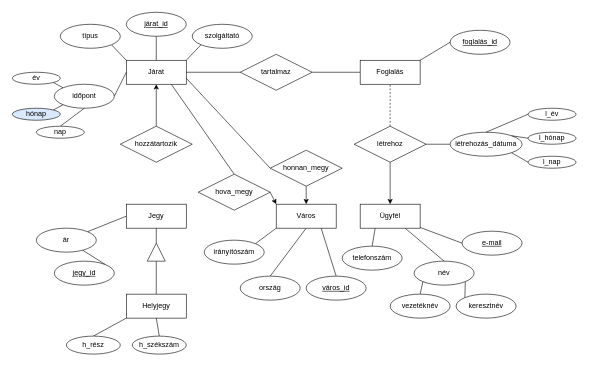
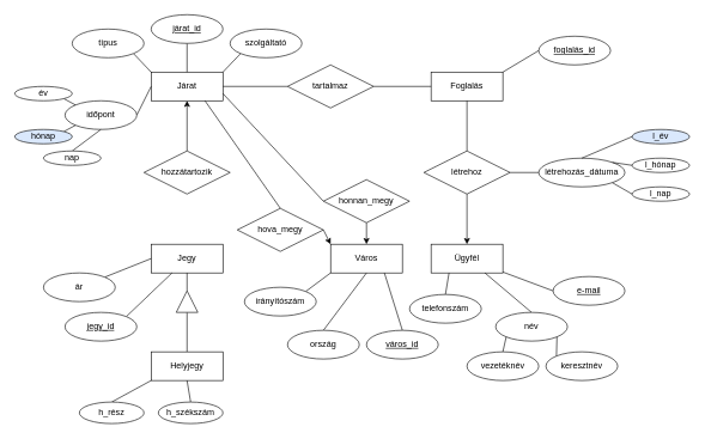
  <mxCell id="0" />
  <mxCell id="1" parent="0" />
  <mxCell id="2" value="Foglalás" style="whiteSpace=wrap;html=1;align=center;" parent="1" vertex="1"><mxGeometry x="600" y="100" width="100" height="40" as="geometry" /></mxCell>
  <mxCell id="3" value="Ügyfél" style="whiteSpace=wrap;html=1;align=center;" parent="1" vertex="1"><mxGeometry x="600" y="340" width="100" height="40" as="geometry" /></mxCell>
  <mxCell id="4" style="rounded=0;orthogonalLoop=1;jettySize=auto;html=1;exitX=0;exitY=0.5;exitDx=0;exitDy=0;exitPerimeter=0;endArrow=none;endFill=0;" parent="1" source="5" target="3" edge="1"><mxGeometry relative="1" as="geometry" /></mxCell>
  <mxCell id="5" value="e-mail" style="ellipse;whiteSpace=wrap;html=1;align=center;fontStyle=4;points=[[0,0.5,0,0,0],[0.15,0.15,0,0,0],[0.15,0.85,0,0,0],[0.5,0,0,0,0],[0.5,1,0,0,0],[0.85,0.15,0,0,0],[0.85,0.85,0,0,0],[1,0.5,0,0,0]];" parent="1" vertex="1"><mxGeometry x="770" y="385" width="100" height="40" as="geometry" /></mxCell>
  <mxCell id="6" style="edgeStyle=none;rounded=0;orthogonalLoop=1;jettySize=auto;html=1;exitX=0;exitY=0.5;exitDx=0;exitDy=0;entryX=1;entryY=0;entryDx=0;entryDy=0;endArrow=none;endFill=0;" parent="1" source="7" target="2" edge="1"><mxGeometry relative="1" as="geometry" /></mxCell>
  <mxCell id="7" value="foglalás_id" style="ellipse;whiteSpace=wrap;html=1;align=center;fontStyle=4;" parent="1" vertex="1"><mxGeometry x="750" y="50" width="100" height="40" as="geometry" /></mxCell>
  <mxCell id="8" value="Jegy" style="whiteSpace=wrap;html=1;align=center;" parent="1" vertex="1"><mxGeometry x="210" y="340" width="100" height="40" as="geometry" /></mxCell>
- <mxCell id="9" style="rounded=0;orthogonalLoop=1;jettySize=auto;html=1;exitX=1;exitY=0;exitDx=0;exitDy=0;endArrow=none;endFill=0;" parent="1" source="10" target="46" edge="1"><mxGeometry relative="1" as="geometry" /></mxCell>
+ <mxCell id="9" style="rounded=0;orthogonalLoop=1;jettySize=auto;html=1;exitX=1;exitY=0;exitDx=0;exitDy=0;endArrow=none;endFill=0;" parent="1" source="10" target="8" edge="1"><mxGeometry relative="1" as="geometry" /></mxCell>
  <mxCell id="10" value="jegy_id" style="ellipse;whiteSpace=wrap;html=1;align=center;fontStyle=4;" parent="1" vertex="1"><mxGeometry x="90" y="435" width="100" height="40" as="geometry" /></mxCell>
  <mxCell id="11" style="edgeStyle=none;rounded=0;orthogonalLoop=1;jettySize=auto;html=1;exitX=0.5;exitY=0;exitDx=0;exitDy=0;entryX=0;entryY=0.5;entryDx=0;entryDy=0;endArrow=none;endFill=0;" parent="1" source="12" target="14" edge="1"><mxGeometry relative="1" as="geometry" /></mxCell>
  <mxCell id="12" value="Helyjegy" style="whiteSpace=wrap;html=1;align=center;" parent="1" vertex="1"><mxGeometry x="210" y="490" width="100" height="40" as="geometry" /></mxCell>
  <mxCell id="13" style="edgeStyle=none;rounded=0;orthogonalLoop=1;jettySize=auto;html=1;exitX=1;exitY=0.5;exitDx=0;exitDy=0;entryX=0.5;entryY=1;entryDx=0;entryDy=0;endArrow=none;endFill=0;" parent="1" source="14" target="8" edge="1"><mxGeometry relative="1" as="geometry" /></mxCell>
  <mxCell id="14" value="" style="triangle;whiteSpace=wrap;html=1;rotation=-90;" parent="1" vertex="1"><mxGeometry x="245" y="405" width="30" height="30" as="geometry" /></mxCell>
  <mxCell id="15" style="edgeStyle=none;rounded=0;orthogonalLoop=1;jettySize=auto;html=1;exitX=0.5;exitY=1;exitDx=0;exitDy=0;entryX=0.5;entryY=0;entryDx=0;entryDy=0;endArrow=classic;endFill=1;" parent="1" source="17" target="3" edge="1"><mxGeometry relative="1" as="geometry" /></mxCell>
- <mxCell id="16" style="edgeStyle=none;rounded=0;orthogonalLoop=1;jettySize=auto;html=1;exitX=0.5;exitY=0;exitDx=0;exitDy=0;entryX=0.5;entryY=1;entryDx=0;entryDy=0;endArrow=none;endFill=0;dashed=1;" parent="1" source="17" target="2" edge="1"><mxGeometry relative="1" as="geometry" /></mxCell>
+ <mxCell id="16" style="edgeStyle=none;rounded=0;orthogonalLoop=1;jettySize=auto;html=1;exitX=0.5;exitY=0;exitDx=0;exitDy=0;entryX=0.5;entryY=1;entryDx=0;entryDy=0;endArrow=none;endFill=0;" parent="1" source="17" target="2" edge="1"><mxGeometry relative="1" as="geometry" /></mxCell>
  <mxCell id="17" value="létrehoz" style="shape=rhombus;perimeter=rhombusPerimeter;whiteSpace=wrap;html=1;align=center;" parent="1" vertex="1"><mxGeometry x="590" y="210" width="120" height="60" as="geometry" /></mxCell>
  <mxCell id="18" value="Járat" style="whiteSpace=wrap;html=1;align=center;" parent="1" vertex="1"><mxGeometry x="210" y="100" width="100" height="40" as="geometry" /></mxCell>
  <mxCell id="19" style="edgeStyle=none;rounded=0;orthogonalLoop=1;jettySize=auto;html=1;exitX=0.5;exitY=0;exitDx=0;exitDy=0;entryX=0.5;entryY=1;entryDx=0;entryDy=0;endArrow=classic;endFill=1;" parent="1" source="20" target="18" edge="1"><mxGeometry relative="1" as="geometry" /></mxCell>
  <mxCell id="20" value="hozzátartozik" style="shape=rhombus;perimeter=rhombusPerimeter;whiteSpace=wrap;html=1;align=center;" parent="1" vertex="1"><mxGeometry x="200" y="210" width="120" height="60" as="geometry" /></mxCell>
  <mxCell id="21" style="edgeStyle=none;rounded=0;orthogonalLoop=1;jettySize=auto;html=1;exitX=1;exitY=0.5;exitDx=0;exitDy=0;entryX=0;entryY=0.5;entryDx=0;entryDy=0;endArrow=none;endFill=0;" parent="1" source="23" target="2" edge="1"><mxGeometry relative="1" as="geometry" /></mxCell>
  <mxCell id="22" style="edgeStyle=none;rounded=0;orthogonalLoop=1;jettySize=auto;html=1;exitX=0;exitY=0.5;exitDx=0;exitDy=0;entryX=1;entryY=0.5;entryDx=0;entryDy=0;endArrow=none;endFill=0;" parent="1" source="23" target="18" edge="1"><mxGeometry relative="1" as="geometry" /></mxCell>
  <mxCell id="23" value="tartalmaz" style="shape=rhombus;perimeter=rhombusPerimeter;whiteSpace=wrap;html=1;align=center;rotation=0;" parent="1" vertex="1"><mxGeometry x="400" y="90" width="120" height="60" as="geometry" /></mxCell>
  <mxCell id="24" style="edgeStyle=none;rounded=0;orthogonalLoop=1;jettySize=auto;html=1;exitX=0;exitY=0.5;exitDx=0;exitDy=0;endArrow=none;endFill=0;" parent="1" source="25" target="17" edge="1"><mxGeometry relative="1" as="geometry" /></mxCell>
  <mxCell id="25" value="létrehozás_dátuma" style="ellipse;whiteSpace=wrap;html=1;align=center;" parent="1" vertex="1"><mxGeometry x="750" y="220" width="120" height="40" as="geometry" /></mxCell>
  <mxCell id="26" style="edgeStyle=none;rounded=0;orthogonalLoop=1;jettySize=auto;html=1;exitX=0.5;exitY=0;exitDx=0;exitDy=0;entryX=0;entryY=1;entryDx=0;entryDy=0;endArrow=none;endFill=0;" parent="1" source="27" target="12" edge="1"><mxGeometry relative="1" as="geometry" /></mxCell>
  <mxCell id="27" value="h_rész" style="ellipse;whiteSpace=wrap;html=1;align=center;" parent="1" vertex="1"><mxGeometry x="110" y="560" width="90" height="30" as="geometry" /></mxCell>
  <mxCell id="28" style="edgeStyle=none;rounded=0;orthogonalLoop=1;jettySize=auto;html=1;exitX=0.5;exitY=0;exitDx=0;exitDy=0;entryX=0.5;entryY=1;entryDx=0;entryDy=0;endArrow=none;endFill=0;" parent="1" source="29" target="12" edge="1"><mxGeometry relative="1" as="geometry" /></mxCell>
  <mxCell id="29" value="h_székszám" style="ellipse;whiteSpace=wrap;html=1;align=center;" parent="1" vertex="1"><mxGeometry x="220" y="560" width="90" height="30" as="geometry" /></mxCell>
  <mxCell id="30" value="Város" style="whiteSpace=wrap;html=1;align=center;" vertex="1" parent="1"><mxGeometry x="460" y="340" width="100" height="40" as="geometry" /></mxCell>
  <mxCell id="31" style="rounded=0;orthogonalLoop=1;jettySize=auto;html=1;exitX=0.5;exitY=1;exitDx=0;exitDy=0;entryX=0.5;entryY=0;entryDx=0;entryDy=0;endArrow=classic;endFill=1;" edge="1" parent="1" source="33" target="30"><mxGeometry relative="1" as="geometry" /></mxCell>
  <mxCell id="32" style="edgeStyle=none;rounded=0;orthogonalLoop=1;jettySize=auto;html=1;exitX=0;exitY=0.5;exitDx=0;exitDy=0;entryX=1;entryY=0.75;entryDx=0;entryDy=0;endArrow=none;endFill=0;" edge="1" parent="1" source="33" target="18"><mxGeometry relative="1" as="geometry" /></mxCell>
  <mxCell id="33" value="honnan_megy" style="shape=rhombus;perimeter=rhombusPerimeter;whiteSpace=wrap;html=1;align=center;" vertex="1" parent="1"><mxGeometry x="450" y="250" width="120" height="60" as="geometry" /></mxCell>
  <mxCell id="34" style="rounded=0;orthogonalLoop=1;jettySize=auto;html=1;exitX=1;exitY=0.5;exitDx=0;exitDy=0;entryX=0;entryY=0;entryDx=0;entryDy=0;endArrow=classic;endFill=1;" edge="1" parent="1" source="36" target="30"><mxGeometry relative="1" as="geometry" /></mxCell>
  <mxCell id="35" style="edgeStyle=none;rounded=0;orthogonalLoop=1;jettySize=auto;html=1;exitX=0.5;exitY=0;exitDx=0;exitDy=0;entryX=0.75;entryY=1;entryDx=0;entryDy=0;endArrow=none;endFill=0;" edge="1" parent="1" source="36" target="18"><mxGeometry relative="1" as="geometry" /></mxCell>
  <mxCell id="36" value="hova_megy" style="shape=rhombus;perimeter=rhombusPerimeter;whiteSpace=wrap;html=1;align=center;" vertex="1" parent="1"><mxGeometry x="330" y="290" width="120" height="60" as="geometry" /></mxCell>
  <mxCell id="37" style="edgeStyle=none;rounded=0;orthogonalLoop=1;jettySize=auto;html=1;exitX=0.5;exitY=0;exitDx=0;exitDy=0;entryX=0.75;entryY=1;entryDx=0;entryDy=0;endArrow=none;endFill=0;" edge="1" parent="1" source="38" target="30"><mxGeometry relative="1" as="geometry" /></mxCell>
  <mxCell id="38" value="város_id" style="ellipse;whiteSpace=wrap;html=1;align=center;fontStyle=4;" vertex="1" parent="1"><mxGeometry x="510" y="460" width="100" height="40" as="geometry" /></mxCell>
  <mxCell id="39" style="edgeStyle=none;rounded=0;orthogonalLoop=1;jettySize=auto;html=1;exitX=0.5;exitY=1;exitDx=0;exitDy=0;entryX=0.5;entryY=0;entryDx=0;entryDy=0;endArrow=none;endFill=0;" edge="1" parent="1" source="40" target="18"><mxGeometry relative="1" as="geometry" /></mxCell>
  <mxCell id="40" value="járat_id" style="ellipse;whiteSpace=wrap;html=1;align=center;fontStyle=4;" vertex="1" parent="1"><mxGeometry x="210" y="20" width="100" height="40" as="geometry" /></mxCell>
  <mxCell id="41" style="edgeStyle=none;rounded=0;orthogonalLoop=1;jettySize=auto;html=1;exitX=1;exitY=1;exitDx=0;exitDy=0;entryX=0;entryY=0;entryDx=0;entryDy=0;endArrow=none;endFill=0;" edge="1" parent="1" source="42" target="18"><mxGeometry relative="1" as="geometry" /></mxCell>
  <mxCell id="42" value="típus" style="ellipse;whiteSpace=wrap;html=1;align=center;" vertex="1" parent="1"><mxGeometry x="100" y="40" width="100" height="40" as="geometry" /></mxCell>
  <mxCell id="43" style="edgeStyle=none;rounded=0;orthogonalLoop=1;jettySize=auto;html=1;exitX=1;exitY=0.5;exitDx=0;exitDy=0;entryX=0;entryY=0.5;entryDx=0;entryDy=0;endArrow=none;endFill=0;" edge="1" parent="1" source="44" target="18"><mxGeometry relative="1" as="geometry" /></mxCell>
  <mxCell id="44" value="időpont" style="ellipse;whiteSpace=wrap;html=1;align=center;" vertex="1" parent="1"><mxGeometry x="90" y="140" width="100" height="40" as="geometry" /></mxCell>
  <mxCell id="45" style="edgeStyle=none;rounded=0;orthogonalLoop=1;jettySize=auto;html=1;exitX=1;exitY=0;exitDx=0;exitDy=0;entryX=0;entryY=0.5;entryDx=0;entryDy=0;endArrow=none;endFill=0;" edge="1" parent="1" source="46" target="8"><mxGeometry relative="1" as="geometry" /></mxCell>
  <mxCell id="46" value="ár" style="ellipse;whiteSpace=wrap;html=1;align=center;" vertex="1" parent="1"><mxGeometry x="60" y="380" width="100" height="40" as="geometry" /></mxCell>
  <mxCell id="47" style="edgeStyle=none;rounded=0;orthogonalLoop=1;jettySize=auto;html=1;exitX=0.5;exitY=0;exitDx=0;exitDy=0;entryX=0.5;entryY=1;entryDx=0;entryDy=0;endArrow=none;endFill=0;" edge="1" parent="1" source="48" target="30"><mxGeometry relative="1" as="geometry" /></mxCell>
  <mxCell id="48" value="ország" style="ellipse;whiteSpace=wrap;html=1;align=center;" vertex="1" parent="1"><mxGeometry x="400" y="460" width="100" height="40" as="geometry" /></mxCell>
  <mxCell id="49" style="edgeStyle=none;rounded=0;orthogonalLoop=1;jettySize=auto;html=1;exitX=1;exitY=0;exitDx=0;exitDy=0;entryX=0;entryY=1;entryDx=0;entryDy=0;endArrow=none;endFill=0;" edge="1" parent="1" source="50" target="30"><mxGeometry relative="1" as="geometry" /></mxCell>
  <mxCell id="50" value="irányítószám" style="ellipse;whiteSpace=wrap;html=1;align=center;" vertex="1" parent="1"><mxGeometry x="340" y="400" width="100" height="40" as="geometry" /></mxCell>
  <mxCell id="51" style="edgeStyle=none;rounded=0;orthogonalLoop=1;jettySize=auto;html=1;exitX=0.5;exitY=0;exitDx=0;exitDy=0;entryX=0.75;entryY=1;entryDx=0;entryDy=0;endArrow=none;endFill=0;" edge="1" parent="1" source="52" target="3"><mxGeometry relative="1" as="geometry" /></mxCell>
  <mxCell id="52" value="név" style="ellipse;whiteSpace=wrap;html=1;align=center;" vertex="1" parent="1"><mxGeometry x="690" y="435" width="100" height="40" as="geometry" /></mxCell>
  <mxCell id="53" style="edgeStyle=none;rounded=0;orthogonalLoop=1;jettySize=auto;html=1;exitX=0.5;exitY=0;exitDx=0;exitDy=0;entryX=0;entryY=1;entryDx=0;entryDy=0;endArrow=none;endFill=0;" edge="1" parent="1" source="54" target="52"><mxGeometry relative="1" as="geometry" /></mxCell>
  <mxCell id="54" value="vezetéknév" style="ellipse;whiteSpace=wrap;html=1;align=center;" vertex="1" parent="1"><mxGeometry x="650" y="490" width="100" height="40" as="geometry" /></mxCell>
  <mxCell id="55" style="edgeStyle=none;rounded=0;orthogonalLoop=1;jettySize=auto;html=1;exitX=0;exitY=0;exitDx=0;exitDy=0;entryX=1;entryY=1;entryDx=0;entryDy=0;endArrow=none;endFill=0;" edge="1" parent="1" source="56" target="52"><mxGeometry relative="1" as="geometry" /></mxCell>
  <mxCell id="56" value="keresztnév" style="ellipse;whiteSpace=wrap;html=1;align=center;" vertex="1" parent="1"><mxGeometry x="760" y="490" width="100" height="40" as="geometry" /></mxCell>
  <mxCell id="57" style="edgeStyle=none;rounded=0;orthogonalLoop=1;jettySize=auto;html=1;exitX=1;exitY=1;exitDx=0;exitDy=0;entryX=0;entryY=0;entryDx=0;entryDy=0;endArrow=none;endFill=0;" edge="1" parent="1" source="58" target="44"><mxGeometry relative="1" as="geometry" /></mxCell>
  <mxCell id="58" value="év" style="ellipse;whiteSpace=wrap;html=1;align=center;" vertex="1" parent="1"><mxGeometry x="20" y="120" width="80" height="20" as="geometry" /></mxCell>
  <mxCell id="59" style="edgeStyle=none;rounded=0;orthogonalLoop=1;jettySize=auto;html=1;exitX=1;exitY=0;exitDx=0;exitDy=0;entryX=0;entryY=1;entryDx=0;entryDy=0;endArrow=none;endFill=0;" edge="1" parent="1" source="60" target="44"><mxGeometry relative="1" as="geometry" /></mxCell>
  <mxCell id="60" value="hónap" style="ellipse;whiteSpace=wrap;html=1;align=center;fillColor=#dae8fc;" vertex="1" parent="1"><mxGeometry x="20" y="180" width="80" height="20" as="geometry" /></mxCell>
  <mxCell id="61" style="edgeStyle=none;rounded=0;orthogonalLoop=1;jettySize=auto;html=1;exitX=0.5;exitY=0;exitDx=0;exitDy=0;entryX=0.5;entryY=1;entryDx=0;entryDy=0;endArrow=none;endFill=0;" edge="1" parent="1" source="62" target="44"><mxGeometry relative="1" as="geometry" /></mxCell>
  <mxCell id="62" value="nap" style="ellipse;whiteSpace=wrap;html=1;align=center;" vertex="1" parent="1"><mxGeometry x="60" y="210" width="80" height="20" as="geometry" /></mxCell>
  <mxCell id="63" style="edgeStyle=none;rounded=0;orthogonalLoop=1;jettySize=auto;html=1;exitX=0;exitY=0.5;exitDx=0;exitDy=0;entryX=0.5;entryY=0;entryDx=0;entryDy=0;endArrow=none;endFill=0;" edge="1" parent="1" source="64" target="25"><mxGeometry relative="1" as="geometry" /></mxCell>
- <mxCell id="64" value="l_év" style="ellipse;whiteSpace=wrap;html=1;align=center;" vertex="1" parent="1"><mxGeometry x="880" y="180" width="80" height="20" as="geometry" /></mxCell>
+ <mxCell id="64" value="l_év" style="ellipse;whiteSpace=wrap;html=1;align=center;fillColor=#dae8fc;" vertex="1" parent="1"><mxGeometry x="880" y="180" width="80" height="20" as="geometry" /></mxCell>
  <mxCell id="65" style="edgeStyle=none;rounded=0;orthogonalLoop=1;jettySize=auto;html=1;exitX=0;exitY=0.5;exitDx=0;exitDy=0;entryX=1;entryY=0;entryDx=0;entryDy=0;endArrow=none;endFill=0;" edge="1" parent="1" source="66" target="25"><mxGeometry relative="1" as="geometry" /></mxCell>
  <mxCell id="66" value="l_hónap" style="ellipse;whiteSpace=wrap;html=1;align=center;" vertex="1" parent="1"><mxGeometry x="880" y="220" width="80" height="20" as="geometry" /></mxCell>
  <mxCell id="67" style="edgeStyle=none;rounded=0;orthogonalLoop=1;jettySize=auto;html=1;exitX=0;exitY=0.5;exitDx=0;exitDy=0;entryX=1;entryY=1;entryDx=0;entryDy=0;endArrow=none;endFill=0;" edge="1" parent="1" source="68" target="25"><mxGeometry relative="1" as="geometry" /></mxCell>
  <mxCell id="68" value="l_nap" style="ellipse;whiteSpace=wrap;html=1;align=center;" vertex="1" parent="1"><mxGeometry x="880" y="260" width="80" height="20" as="geometry" /></mxCell>
  <mxCell id="69" style="edgeStyle=none;rounded=0;orthogonalLoop=1;jettySize=auto;html=1;exitX=0;exitY=1;exitDx=0;exitDy=0;entryX=1;entryY=0;entryDx=0;entryDy=0;endArrow=none;endFill=0;" edge="1" parent="1" source="70" target="18"><mxGeometry relative="1" as="geometry" /></mxCell>
  <mxCell id="70" value="szolgáltató" style="ellipse;whiteSpace=wrap;html=1;align=center;" vertex="1" parent="1"><mxGeometry x="320" y="40" width="100" height="40" as="geometry" /></mxCell>
  <mxCell id="71" style="edgeStyle=none;rounded=0;orthogonalLoop=1;jettySize=auto;html=1;exitX=0.5;exitY=0;exitDx=0;exitDy=0;entryX=0.25;entryY=1;entryDx=0;entryDy=0;endArrow=none;endFill=0;" edge="1" parent="1" source="72" target="3"><mxGeometry relative="1" as="geometry" /></mxCell>
  <mxCell id="72" value="telefonszám" style="ellipse;whiteSpace=wrap;html=1;align=center;" vertex="1" parent="1"><mxGeometry x="570" y="410" width="100" height="40" as="geometry" /></mxCell>
